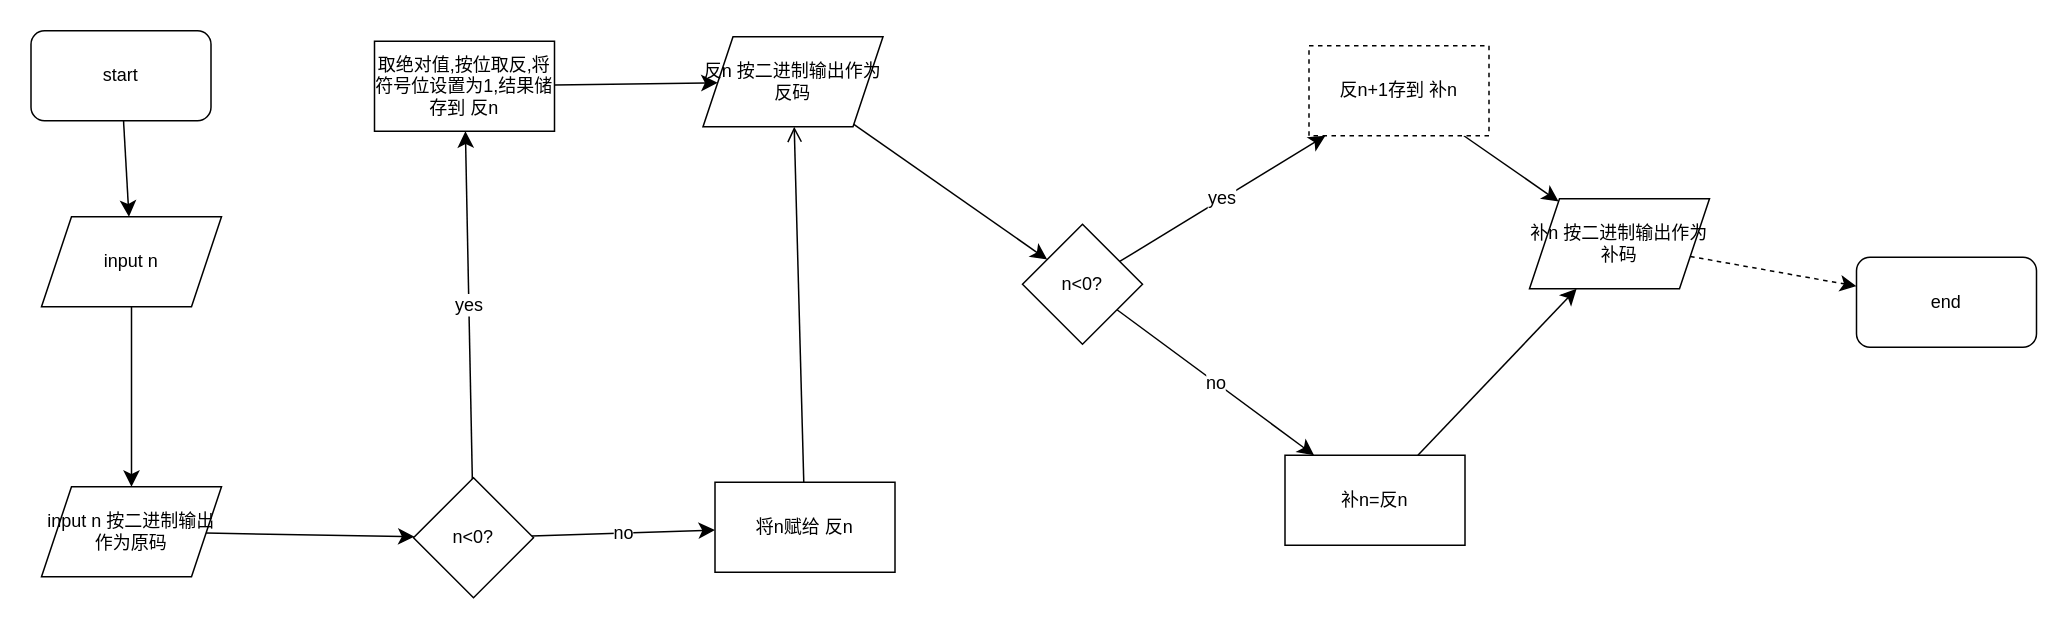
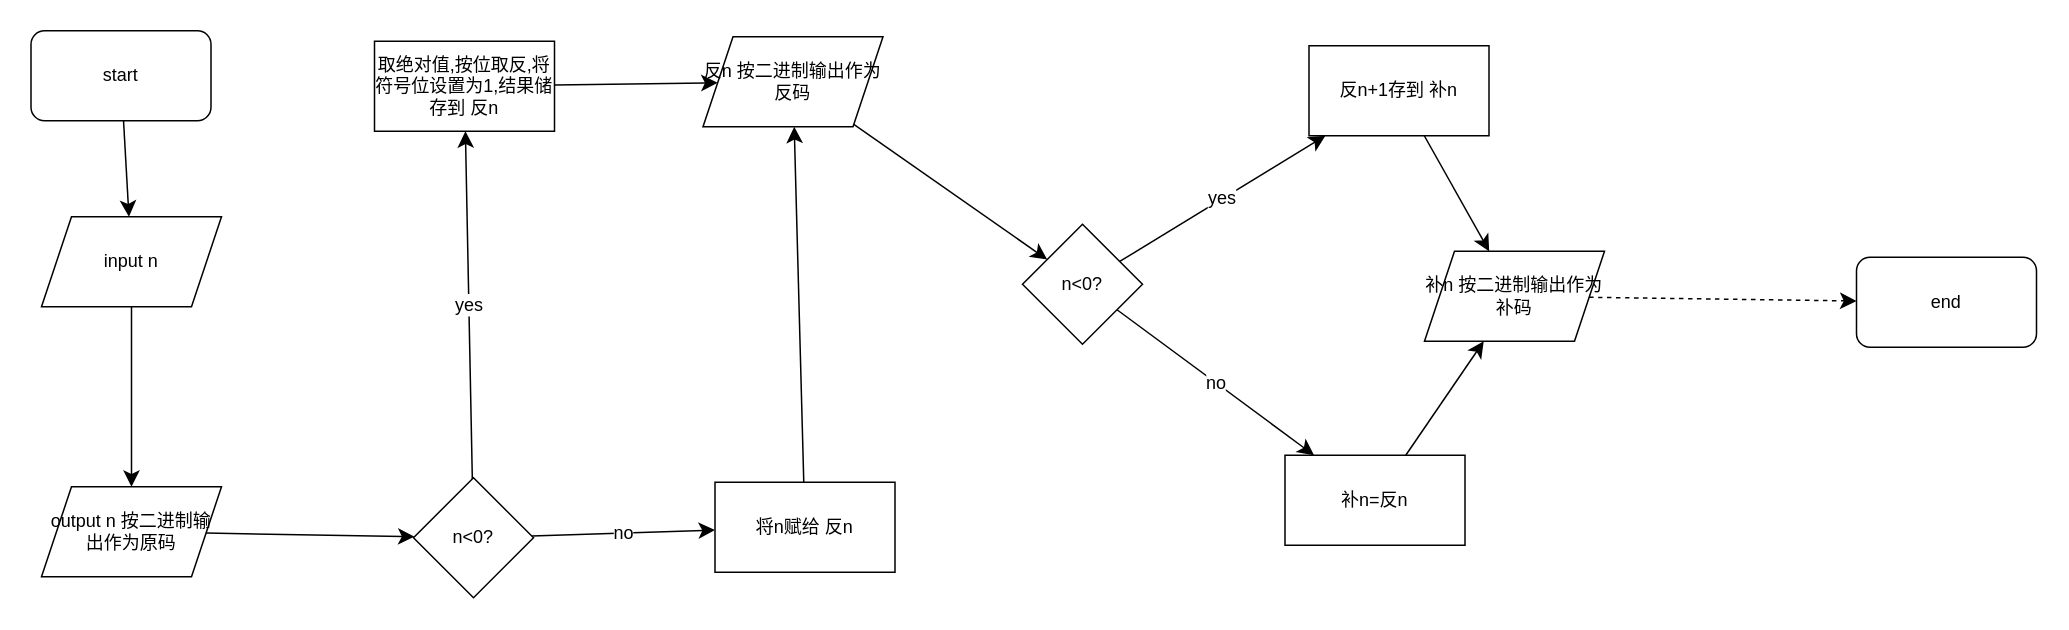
  <mxCell id="0" />
  <mxCell id="1" parent="0" />
  <mxCell id="2" value="" style="edgeStyle=none;curved=1;rounded=0;orthogonalLoop=1;jettySize=auto;html=1;fontSize=12;startSize=8;endSize=8;" edge="1" parent="1" source="3" target="5"><mxGeometry relative="1" as="geometry" /></mxCell>
  <mxCell id="3" value="start" style="rounded=1;whiteSpace=wrap;html=1;" vertex="1" parent="1"><mxGeometry x="20" y="20" width="120" height="60" as="geometry" /></mxCell>
  <mxCell id="4" value="" style="edgeStyle=none;curved=1;rounded=0;orthogonalLoop=1;jettySize=auto;html=1;fontSize=12;startSize=8;endSize=8;" edge="1" parent="1" source="5" target="7"><mxGeometry relative="1" as="geometry" /></mxCell>
  <mxCell id="5" value="input n" style="shape=parallelogram;perimeter=parallelogramPerimeter;whiteSpace=wrap;html=1;fixedSize=1;" vertex="1" parent="1"><mxGeometry x="27" y="144" width="120" height="60" as="geometry" /></mxCell>
  <mxCell id="6" value="" style="edgeStyle=none;curved=1;rounded=0;orthogonalLoop=1;jettySize=auto;html=1;fontSize=12;startSize=8;endSize=8;" edge="1" parent="1" source="7" target="10"><mxGeometry relative="1" as="geometry" /></mxCell>
- <mxCell id="7" value="input n 按二进制输出作为原码" style="shape=parallelogram;perimeter=parallelogramPerimeter;whiteSpace=wrap;html=1;fixedSize=1;" vertex="1" parent="1"><mxGeometry x="27" y="324" width="120" height="60" as="geometry" /></mxCell>
+ <mxCell id="7" value="output n 按二进制输出作为原码" style="shape=parallelogram;perimeter=parallelogramPerimeter;whiteSpace=wrap;html=1;fixedSize=1;" vertex="1" parent="1"><mxGeometry x="27" y="324" width="120" height="60" as="geometry" /></mxCell>
  <mxCell id="8" value="yes" style="edgeStyle=none;curved=1;rounded=0;orthogonalLoop=1;jettySize=auto;html=1;fontSize=12;startSize=8;endSize=8;" edge="1" parent="1" source="10" target="12"><mxGeometry relative="1" as="geometry" /></mxCell>
  <mxCell id="9" value="no" style="edgeStyle=none;curved=1;rounded=0;orthogonalLoop=1;jettySize=auto;html=1;fontSize=12;startSize=8;endSize=8;" edge="1" parent="1" source="10" target="14"><mxGeometry relative="1" as="geometry" /></mxCell>
  <mxCell id="10" value="n&amp;lt;0?" style="rhombus;whiteSpace=wrap;html=1;" vertex="1" parent="1"><mxGeometry x="275" y="318" width="80" height="80" as="geometry" /></mxCell>
  <mxCell id="11" value="" style="edgeStyle=none;curved=1;rounded=0;orthogonalLoop=1;jettySize=auto;html=1;fontSize=12;startSize=8;endSize=8;" edge="1" parent="1" source="12" target="16"><mxGeometry relative="1" as="geometry" /></mxCell>
  <mxCell id="12" value="取绝对值,按位取反,将符号位设置为1,结果储存到 反n" style="whiteSpace=wrap;html=1;" vertex="1" parent="1"><mxGeometry x="249" y="27" width="120" height="60" as="geometry" /></mxCell>
- <mxCell id="13" value="" style="edgeStyle=none;curved=1;rounded=0;orthogonalLoop=1;jettySize=auto;html=1;fontSize=12;startSize=8;endSize=8;endArrow=open;" edge="1" parent="1" source="14" target="16"><mxGeometry relative="1" as="geometry" /></mxCell>
+ <mxCell id="13" value="" style="edgeStyle=none;curved=1;rounded=0;orthogonalLoop=1;jettySize=auto;html=1;fontSize=12;startSize=8;endSize=8;" edge="1" parent="1" source="14" target="16"><mxGeometry relative="1" as="geometry" /></mxCell>
  <mxCell id="14" value="将n赋给 反n" style="whiteSpace=wrap;html=1;" vertex="1" parent="1"><mxGeometry x="476" y="321" width="120" height="60" as="geometry" /></mxCell>
  <mxCell id="15" value="" style="edgeStyle=none;curved=1;rounded=0;orthogonalLoop=1;jettySize=auto;html=1;fontSize=12;startSize=8;endSize=8;" edge="1" parent="1" source="16" target="19"><mxGeometry relative="1" as="geometry" /></mxCell>
  <mxCell id="16" value="反n 按二进制输出作为反码" style="shape=parallelogram;perimeter=parallelogramPerimeter;whiteSpace=wrap;html=1;fixedSize=1;" vertex="1" parent="1"><mxGeometry x="468" y="24" width="120" height="60" as="geometry" /></mxCell>
  <mxCell id="17" value="yes" style="edgeStyle=none;curved=1;rounded=0;orthogonalLoop=1;jettySize=auto;html=1;fontSize=12;startSize=8;endSize=8;" edge="1" parent="1" source="19" target="21"><mxGeometry relative="1" as="geometry" /></mxCell>
  <mxCell id="18" value="no" style="edgeStyle=none;curved=1;rounded=0;orthogonalLoop=1;jettySize=auto;html=1;fontSize=12;startSize=8;endSize=8;" edge="1" parent="1" source="19" target="23"><mxGeometry relative="1" as="geometry" /></mxCell>
  <mxCell id="19" value="n&amp;lt;0?" style="rhombus;whiteSpace=wrap;html=1;" vertex="1" parent="1"><mxGeometry x="681" y="149" width="80" height="80" as="geometry" /></mxCell>
  <mxCell id="20" value="" style="edgeStyle=none;curved=1;rounded=0;orthogonalLoop=1;jettySize=auto;html=1;fontSize=12;startSize=8;endSize=8;" edge="1" parent="1" source="21" target="25"><mxGeometry relative="1" as="geometry" /></mxCell>
- <mxCell id="21" value="反n+1存到 补n" style="whiteSpace=wrap;html=1;dashed=1;" vertex="1" parent="1"><mxGeometry x="872" y="30" width="120" height="60" as="geometry" /></mxCell>
+ <mxCell id="21" value="反n+1存到 补n" style="whiteSpace=wrap;html=1;" vertex="1" parent="1"><mxGeometry x="872" y="30" width="120" height="60" as="geometry" /></mxCell>
  <mxCell id="22" style="edgeStyle=none;curved=1;rounded=0;orthogonalLoop=1;jettySize=auto;html=1;fontSize=12;startSize=8;endSize=8;" edge="1" parent="1" source="23" target="25"><mxGeometry relative="1" as="geometry" /></mxCell>
  <mxCell id="23" value="补n=反n" style="whiteSpace=wrap;html=1;" vertex="1" parent="1"><mxGeometry x="856" y="303" width="120" height="60" as="geometry" /></mxCell>
  <mxCell id="24" value="" style="edgeStyle=none;curved=1;rounded=0;orthogonalLoop=1;jettySize=auto;html=1;fontSize=12;startSize=8;endSize=8;dashed=1;" edge="1" parent="1" source="25" target="26"><mxGeometry relative="1" as="geometry" /></mxCell>
- <mxCell id="25" value="补n 按二进制输出作为补码" style="shape=parallelogram;perimeter=parallelogramPerimeter;whiteSpace=wrap;html=1;fixedSize=1;" vertex="1" parent="1"><mxGeometry x="1019" y="132" width="120" height="60" as="geometry" /></mxCell>
+ <mxCell id="25" value="补n 按二进制输出作为补码" style="shape=parallelogram;perimeter=parallelogramPerimeter;whiteSpace=wrap;html=1;fixedSize=1;" vertex="1" parent="1"><mxGeometry x="949" y="167" width="120" height="60" as="geometry" /></mxCell>
  <mxCell id="26" value="end" style="rounded=1;whiteSpace=wrap;html=1;" vertex="1" parent="1"><mxGeometry x="1237" y="171" width="120" height="60" as="geometry" /></mxCell>
